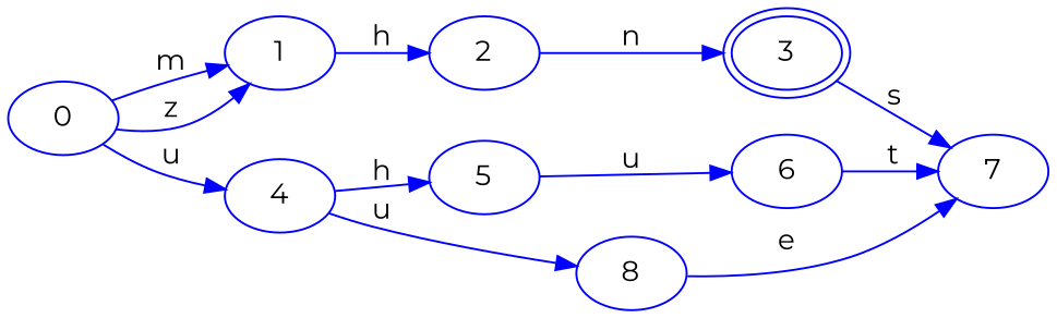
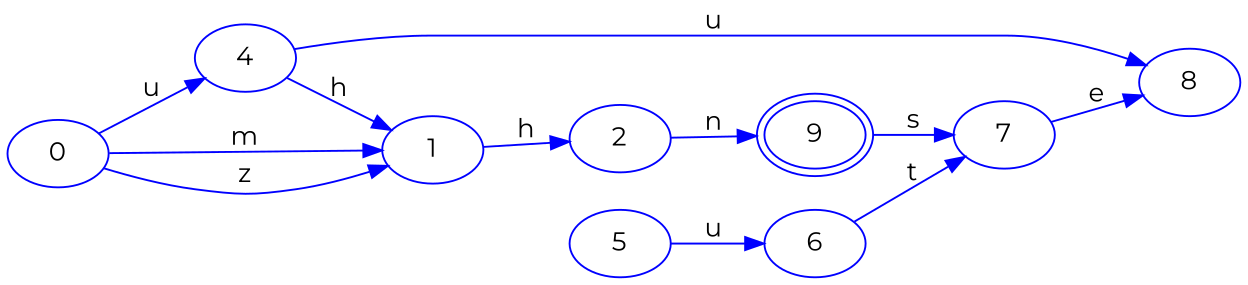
  digraph {
    fontname=Montserrat
    labeljust=l
    labelloc=l
    rankdir=LR
    node [color=blue fontname=Montserrat]
    edge [color=blue fontname=Montserrat]
    0
    1
    4
    2
    5
    8
-   3 [peripheries=2]
+   3 [peripheries=2 label=9]
    7
    6
    0 -> 1 [label=m]
    0 -> 1 [label=z]
    0 -> 4 [label=u]
    1 -> 2 [label=h]
-   4 -> 5 [label=h]
+   4 -> 1 [label=h]
    4 -> 8 [label=u]
    2 -> 3 [label=n]
    5 -> 6 [label=u]
-   8 -> 7 [label=e]
+   7 -> 8 [label=e]
    3 -> 7 [label=s]
    6 -> 7 [label=t]
  }
